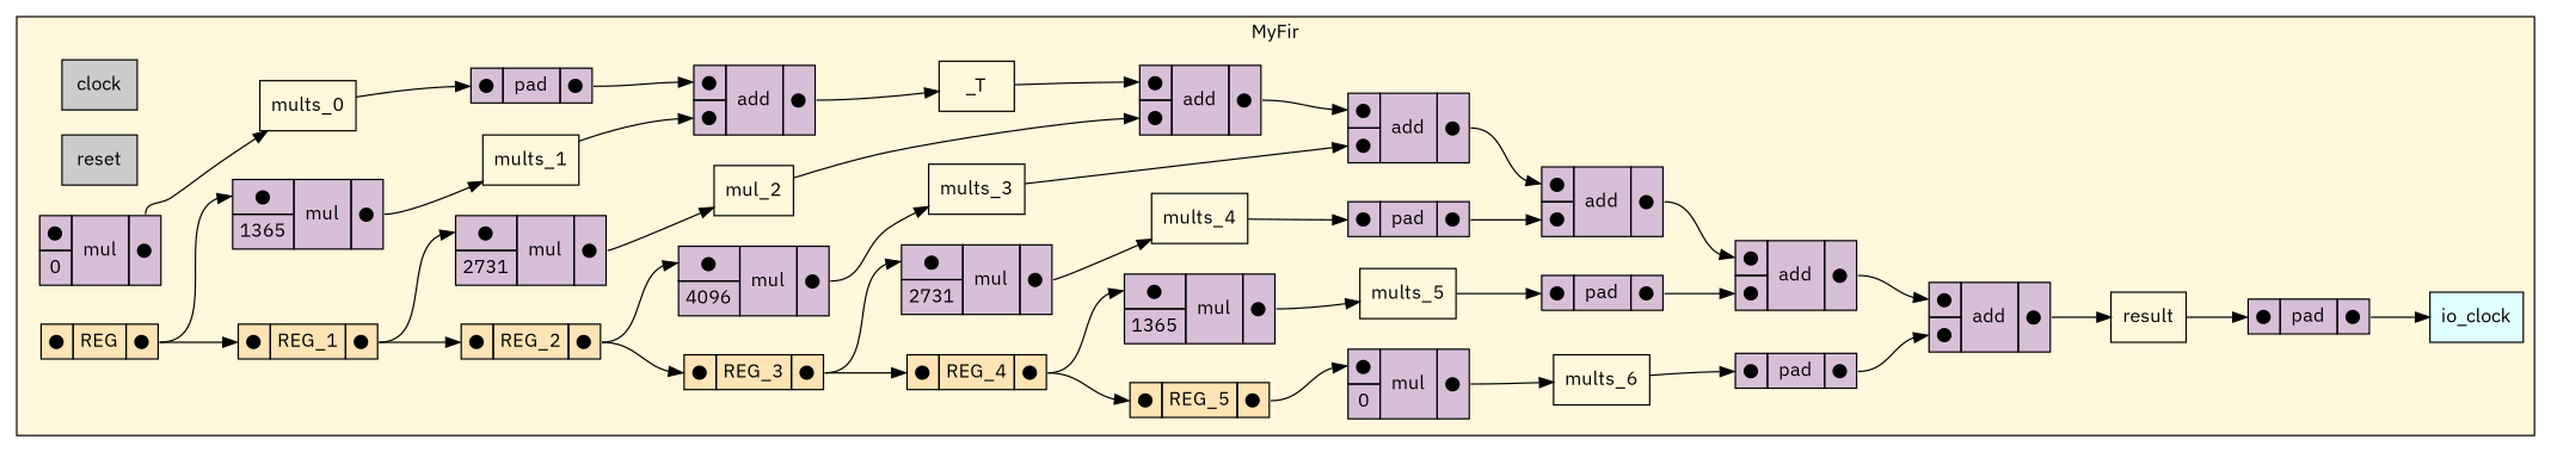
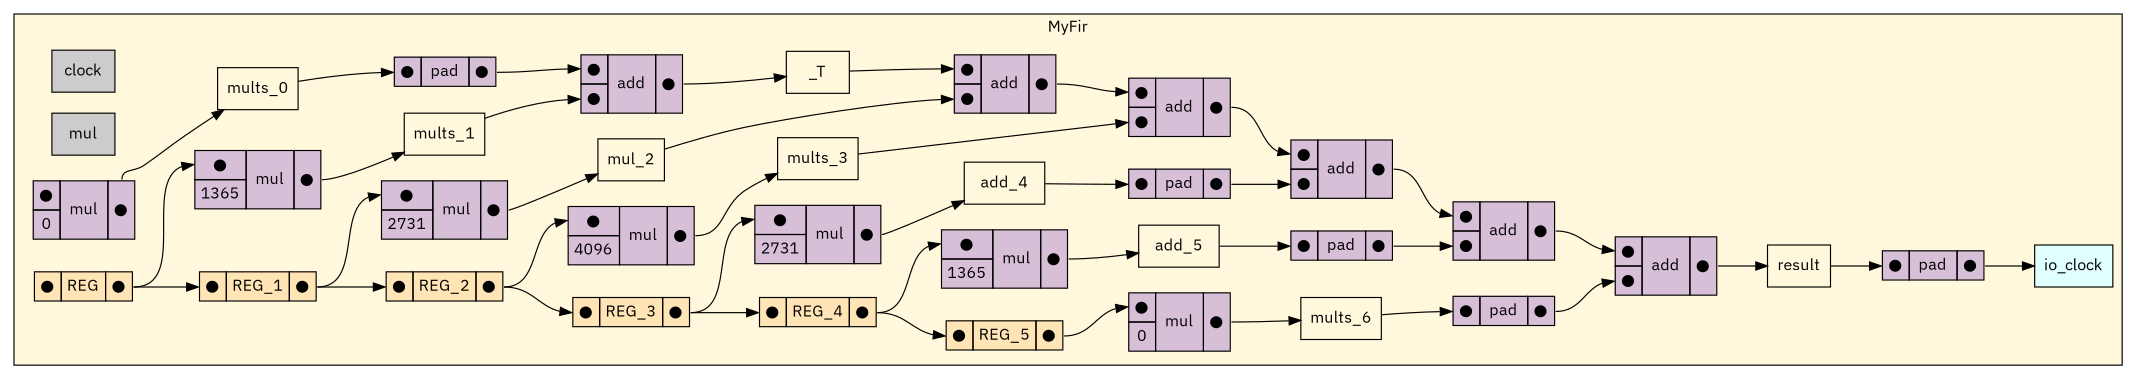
  digraph {
    fontname="IBM Plex Sans"
    rankdir=LR
    node [fontname="IBM Plex Sans" shape=plaintext]
    edge [fontname="IBM Plex Sans" headport=in1 tailport=out]
    n1 [fillcolor="#CCCCCC" label=clock rank=0 shape=rectangle style=filled]
-   n2 [fillcolor="#CCCCCC" label=reset rank=0 shape=rectangle style=filled]
+   n2 [fillcolor="#CCCCCC" label=mul rank=0 shape=rectangle style=filled]
    n3 [label=< <TABLE BORDER="0" CELLBORDER="1" CELLSPACING="0" CELLPADDING="4" BGCOLOR="#FFE4B5">   <TR>     <TD PORT="in">&#x25cf;</TD>     <TD>REG</TD>     <TD PORT="out">&#x25cf;</TD>   </TR> </TABLE>>]
    n4 [label=< <TABLE BORDER="0" CELLBORDER="1" CELLSPACING="0" CELLPADDING="4" BGCOLOR="#D8BFD8">   <TR>     <TD PORT="in1">&#x25cf;</TD>     <TD ROWSPAN="2" > mul </TD>     <TD ROWSPAN="2" PORT="out">&#x25cf;</TD>   </TR>   <TR>     <TD PORT="in2">0</TD>   </TR> </TABLE>>]
    n5 [fillcolor="#E0FFFF" label=io_clock rank=1000 shape=rectangle style=filled]
    n6 [label=< <TABLE BORDER="0" CELLBORDER="1" CELLSPACING="0" CELLPADDING="4" BGCOLOR="#FFE4B5">   <TR>     <TD PORT="in">&#x25cf;</TD>     <TD>REG_1</TD>     <TD PORT="out">&#x25cf;</TD>   </TR> </TABLE>>]
    n7 [label=< <TABLE BORDER="0" CELLBORDER="1" CELLSPACING="0" CELLPADDING="4" BGCOLOR="#D8BFD8">   <TR>     <TD PORT="in1">&#x25cf;</TD>     <TD ROWSPAN="2" > mul </TD>     <TD ROWSPAN="2" PORT="out">&#x25cf;</TD>   </TR>   <TR>     <TD PORT="in2">1365</TD>   </TR> </TABLE>>]
    n8 [label=< <TABLE BORDER="0" CELLBORDER="1" CELLSPACING="0" CELLPADDING="4" BGCOLOR="#FFE4B5">   <TR>     <TD PORT="in">&#x25cf;</TD>     <TD>REG_2</TD>     <TD PORT="out">&#x25cf;</TD>   </TR> </TABLE>>]
    n9 [label=< <TABLE BORDER="0" CELLBORDER="1" CELLSPACING="0" CELLPADDING="4" BGCOLOR="#D8BFD8">   <TR>     <TD PORT="in1">&#x25cf;</TD>     <TD ROWSPAN="2" > mul </TD>     <TD ROWSPAN="2" PORT="out">&#x25cf;</TD>   </TR>   <TR>     <TD PORT="in2">2731</TD>   </TR> </TABLE>>]
    n10 [label=< <TABLE BORDER="0" CELLBORDER="1" CELLSPACING="0" CELLPADDING="4" BGCOLOR="#FFE4B5">   <TR>     <TD PORT="in">&#x25cf;</TD>     <TD>REG_3</TD>     <TD PORT="out">&#x25cf;</TD>   </TR> </TABLE>>]
    n11 [label=< <TABLE BORDER="0" CELLBORDER="1" CELLSPACING="0" CELLPADDING="4" BGCOLOR="#D8BFD8">   <TR>     <TD PORT="in1">&#x25cf;</TD>     <TD ROWSPAN="2" > mul </TD>     <TD ROWSPAN="2" PORT="out">&#x25cf;</TD>   </TR>   <TR>     <TD PORT="in2">4096</TD>   </TR> </TABLE>>]
    n12 [label=< <TABLE BORDER="0" CELLBORDER="1" CELLSPACING="0" CELLPADDING="4" BGCOLOR="#FFE4B5">   <TR>     <TD PORT="in">&#x25cf;</TD>     <TD>REG_4</TD>     <TD PORT="out">&#x25cf;</TD>   </TR> </TABLE>>]
    n13 [label=< <TABLE BORDER="0" CELLBORDER="1" CELLSPACING="0" CELLPADDING="4" BGCOLOR="#D8BFD8">   <TR>     <TD PORT="in1">&#x25cf;</TD>     <TD ROWSPAN="2" > mul </TD>     <TD ROWSPAN="2" PORT="out">&#x25cf;</TD>   </TR>   <TR>     <TD PORT="in2">2731</TD>   </TR> </TABLE>>]
    n14 [label=< <TABLE BORDER="0" CELLBORDER="1" CELLSPACING="0" CELLPADDING="4" BGCOLOR="#FFE4B5">   <TR>     <TD PORT="in">&#x25cf;</TD>     <TD>REG_5</TD>     <TD PORT="out">&#x25cf;</TD>   </TR> </TABLE>>]
    n15 [label=< <TABLE BORDER="0" CELLBORDER="1" CELLSPACING="0" CELLPADDING="4" BGCOLOR="#D8BFD8">   <TR>     <TD PORT="in1">&#x25cf;</TD>     <TD ROWSPAN="2" > mul </TD>     <TD ROWSPAN="2" PORT="out">&#x25cf;</TD>   </TR>   <TR>     <TD PORT="in2">1365</TD>   </TR> </TABLE>>]
    n16 [label=< <TABLE BORDER="0" CELLBORDER="1" CELLSPACING="0" CELLPADDING="4" BGCOLOR="#D8BFD8">   <TR>     <TD PORT="in1">&#x25cf;</TD>     <TD ROWSPAN="2" > mul </TD>     <TD ROWSPAN="2" PORT="out">&#x25cf;</TD>   </TR>   <TR>     <TD PORT="in2">0</TD>   </TR> </TABLE>>]
    n17 [label=mults_0 shape=rectangle]
    n18 [label=< <TABLE BORDER="0" CELLBORDER="1" CELLSPACING="0" CELLPADDING="4" BGCOLOR="#D8BFD8">   <TR>     <TD PORT="in1">&#x25cf;</TD>     <TD > pad </TD>     <TD PORT="out">&#x25cf;</TD>   </TR> </TABLE>>]
    n19 [label=mults_1 shape=rectangle]
    n20 [label=< <TABLE BORDER="0" CELLBORDER="1" CELLSPACING="0" CELLPADDING="4" BGCOLOR="#D8BFD8">   <TR>     <TD PORT="in1">&#x25cf;</TD>     <TD ROWSPAN="2" > add </TD>     <TD ROWSPAN="2" PORT="out">&#x25cf;</TD>   </TR>   <TR>     <TD PORT="in2">&#x25cf;</TD>   </TR> </TABLE>>]
    n21 [label=mul_2 shape=rectangle]
    n22 [label=< <TABLE BORDER="0" CELLBORDER="1" CELLSPACING="0" CELLPADDING="4" BGCOLOR="#D8BFD8">   <TR>     <TD PORT="in1">&#x25cf;</TD>     <TD ROWSPAN="2" > add </TD>     <TD ROWSPAN="2" PORT="out">&#x25cf;</TD>   </TR>   <TR>     <TD PORT="in2">&#x25cf;</TD>   </TR> </TABLE>>]
    n23 [label=mults_3 shape=rectangle]
    n24 [label=< <TABLE BORDER="0" CELLBORDER="1" CELLSPACING="0" CELLPADDING="4" BGCOLOR="#D8BFD8">   <TR>     <TD PORT="in1">&#x25cf;</TD>     <TD ROWSPAN="2" > add </TD>     <TD ROWSPAN="2" PORT="out">&#x25cf;</TD>   </TR>   <TR>     <TD PORT="in2">&#x25cf;</TD>   </TR> </TABLE>>]
-   n25 [label=mults_4 shape=rectangle]
+   n25 [label=add_4 shape=rectangle]
    n26 [label=< <TABLE BORDER="0" CELLBORDER="1" CELLSPACING="0" CELLPADDING="4" BGCOLOR="#D8BFD8">   <TR>     <TD PORT="in1">&#x25cf;</TD>     <TD > pad </TD>     <TD PORT="out">&#x25cf;</TD>   </TR> </TABLE>>]
-   n27 [label=mults_5 shape=rectangle]
+   n27 [label=add_5 shape=rectangle]
    n28 [label=< <TABLE BORDER="0" CELLBORDER="1" CELLSPACING="0" CELLPADDING="4" BGCOLOR="#D8BFD8">   <TR>     <TD PORT="in1">&#x25cf;</TD>     <TD > pad </TD>     <TD PORT="out">&#x25cf;</TD>   </TR> </TABLE>>]
    n29 [label=mults_6 shape=rectangle]
    n30 [label=< <TABLE BORDER="0" CELLBORDER="1" CELLSPACING="0" CELLPADDING="4" BGCOLOR="#D8BFD8">   <TR>     <TD PORT="in1">&#x25cf;</TD>     <TD > pad </TD>     <TD PORT="out">&#x25cf;</TD>   </TR> </TABLE>>]
    n31 [label=_T shape=rectangle]
    n32 [label=result shape=rectangle]
    n33 [label=< <TABLE BORDER="0" CELLBORDER="1" CELLSPACING="0" CELLPADDING="4" BGCOLOR="#D8BFD8">   <TR>     <TD PORT="in1">&#x25cf;</TD>     <TD > pad </TD>     <TD PORT="out">&#x25cf;</TD>   </TR> </TABLE>>]
    n34 [label=< <TABLE BORDER="0" CELLBORDER="1" CELLSPACING="0" CELLPADDING="4" BGCOLOR="#D8BFD8">   <TR>     <TD PORT="in1">&#x25cf;</TD>     <TD ROWSPAN="2" > add </TD>     <TD ROWSPAN="2" PORT="out">&#x25cf;</TD>   </TR>   <TR>     <TD PORT="in2">&#x25cf;</TD>   </TR> </TABLE>>]
    n35 [label=< <TABLE BORDER="0" CELLBORDER="1" CELLSPACING="0" CELLPADDING="4" BGCOLOR="#D8BFD8">   <TR>     <TD PORT="in1">&#x25cf;</TD>     <TD ROWSPAN="2" > add </TD>     <TD ROWSPAN="2" PORT="out">&#x25cf;</TD>   </TR>   <TR>     <TD PORT="in2">&#x25cf;</TD>   </TR> </TABLE>>]
    n36 [label=< <TABLE BORDER="0" CELLBORDER="1" CELLSPACING="0" CELLPADDING="4" BGCOLOR="#D8BFD8">   <TR>     <TD PORT="in1">&#x25cf;</TD>     <TD ROWSPAN="2" > add </TD>     <TD ROWSPAN="2" PORT="out">&#x25cf;</TD>   </TR>   <TR>     <TD PORT="in2">&#x25cf;</TD>   </TR> </TABLE>>]
    subgraph cluster_1 {
      bgcolor="#FFF8DC"
      label=MyFir
      n1
      n2
      n3
      n4
      n5
      n6
      n7
      n8
      n9
      n10
      n11
      n12
      n13
      n14
      n15
      n16
      n17
      n18
      n19
      n20
      n21
      n22
      n23
      n24
      n25
      n26
      n27
      n28
      n29
      n30
      n31
      n32
      n33
      n34
      n35
      n36
    }
    n3 -> n6 [headport=in]
    n3 -> n7
    n4 -> n17
    n6 -> n8 [headport=in]
    n6 -> n9
    n7 -> n19
    n8 -> n10 [headport=in]
    n8 -> n11
    n9 -> n21
    n10 -> n12 [headport=in]
    n10 -> n13
    n11 -> n23
    n12 -> n14 [headport=in]
    n12 -> n15
    n13 -> n25
    n14 -> n16
    n15 -> n27
    n16 -> n29
    n17 -> n18
    n18 -> n20
    n19 -> n20 [headport=in2]
    n20 -> n31
    n21 -> n22 [headport=in2]
    n22 -> n24
    n23 -> n24 [headport=in2]
    n24 -> n36
    n25 -> n26
    n26 -> n36 [headport=in2]
    n27 -> n28
    n28 -> n35 [headport=in2]
    n29 -> n30
    n30 -> n34 [headport=in2]
    n31 -> n22
    n32 -> n33
    n33 -> n5
    n34 -> n32
    n35 -> n34
    n36 -> n35
  }
